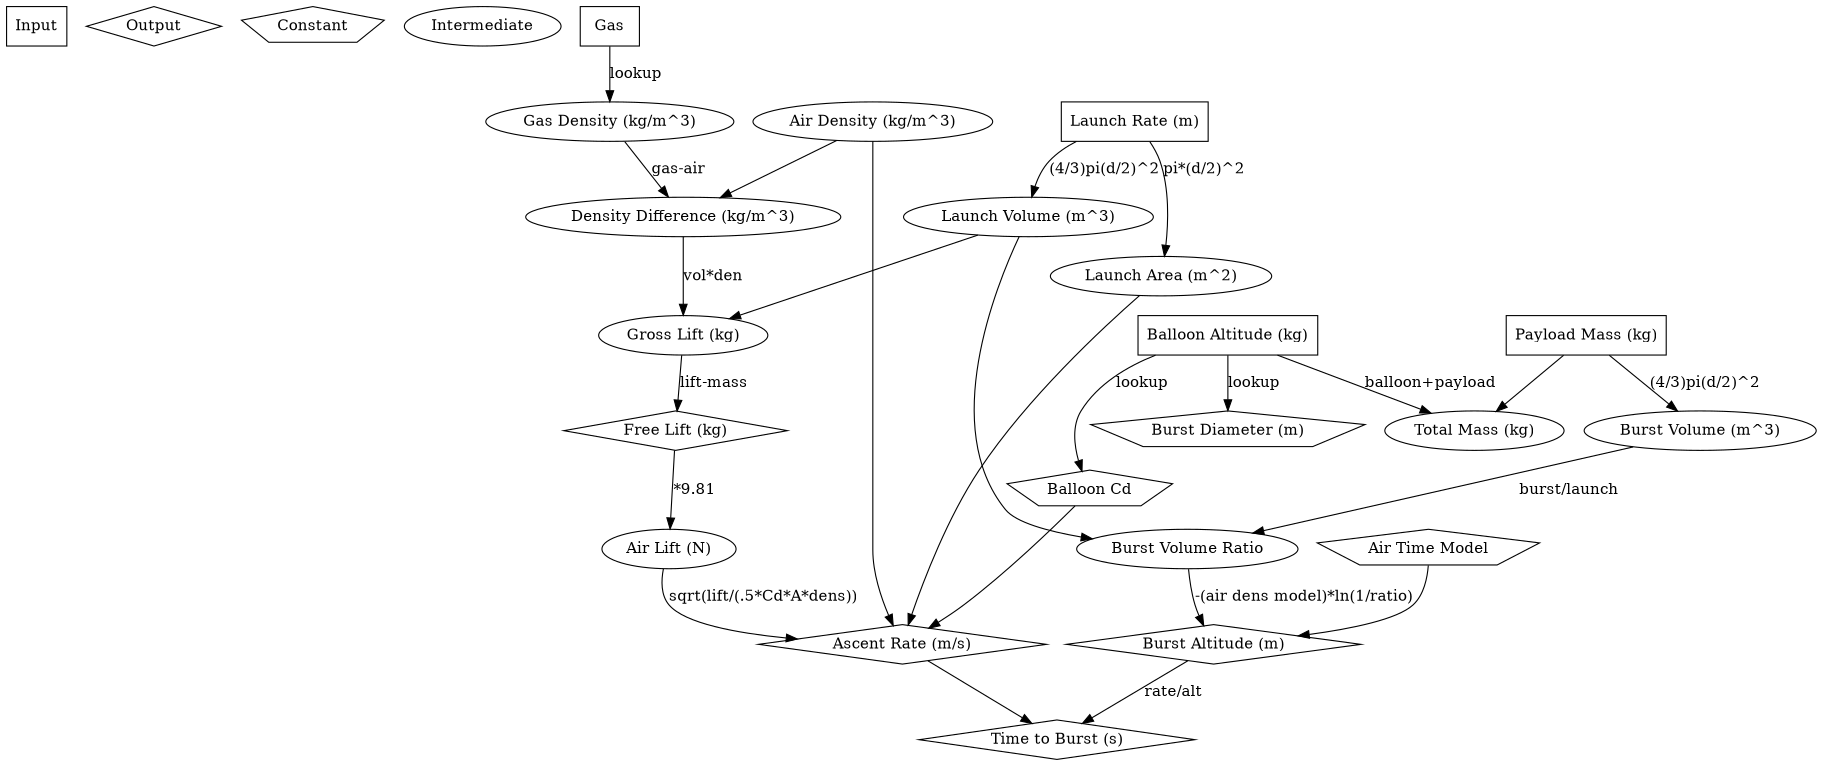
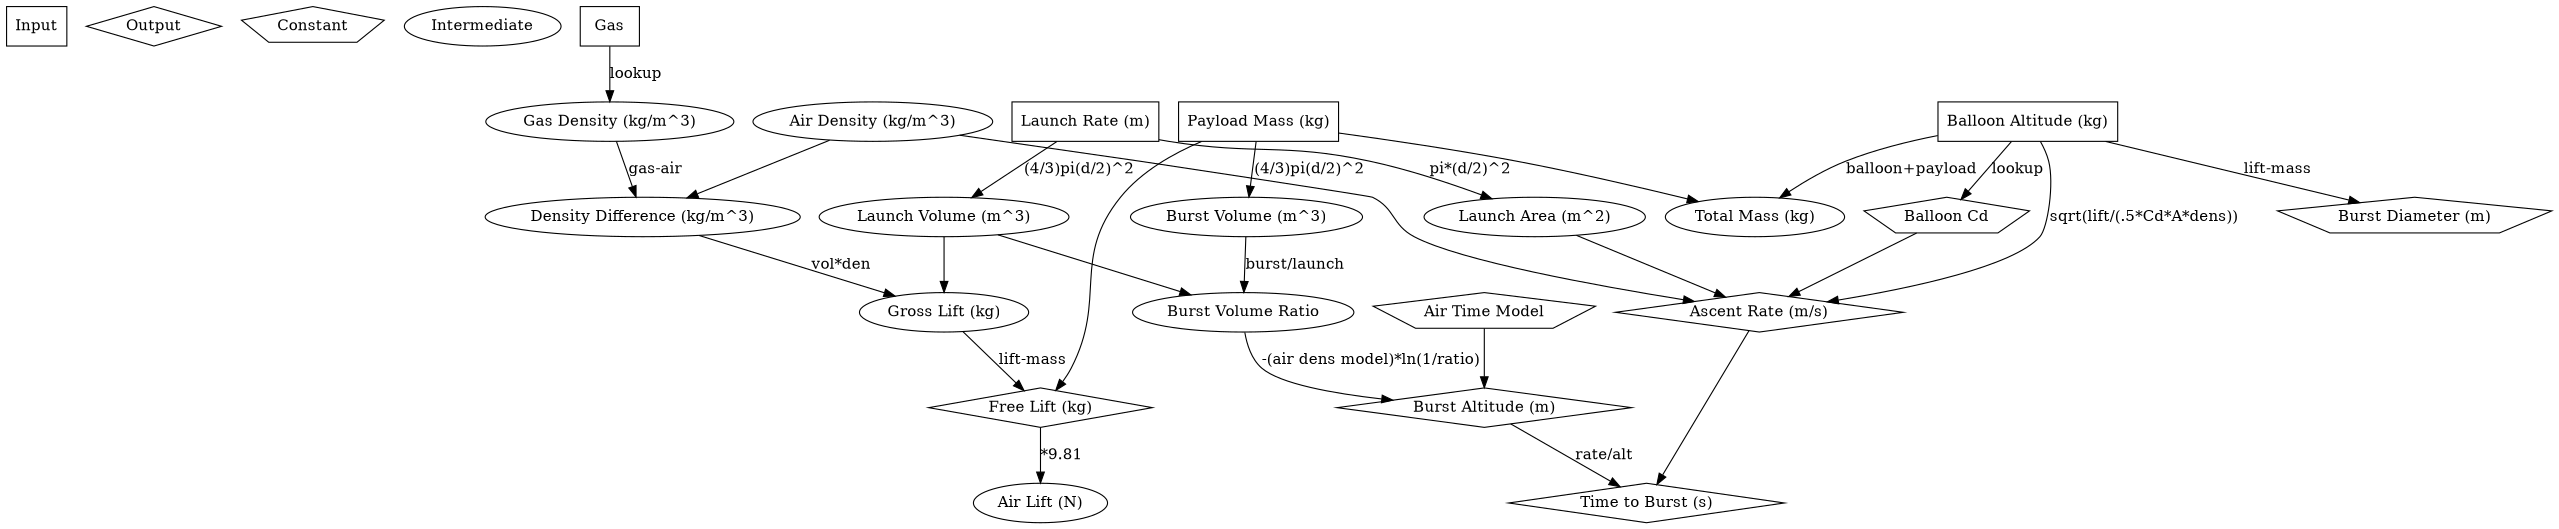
  digraph {
    node [shape=ellipse]
    Input [shape=box]
    Output [shape=diamond]
    Constant [shape=pentagon]
    Intermediate
    Gas [shape=box]
    "Gas Density (kg/m^3)"
    "Density Difference (kg/m^3)"
    n8 [label="Launch Rate (m)" shape=box]
    "Launch Volume (m^3)"
    "Launch Area (m^2)"
    "Gross Lift (kg)"
    "Burst Volume Ratio"
    "Ascent Rate (m/s)" [shape=diamond]
    n14 [label="Balloon Altitude (kg)" shape=box]
    "Balloon Cd" [shape=pentagon]
    "Burst Diameter (m)" [shape=pentagon]
    "Total Mass (kg)"
    "Payload Mass (kg)" [shape=box]
    "Free Lift (kg)" [shape=diamond]
    "Burst Volume (m^3)"
    n21 [label="Air Lift (N)"]
    "Time to Burst (s)" [shape=diamond]
    "Burst Altitude (m)" [shape=diamond]
    "Air Density (kg/m^3)"
    n25 [label="Air Time Model" shape=pentagon]
    Gas -> "Gas Density (kg/m^3)" [label=lookup]
    "Gas Density (kg/m^3)" -> "Density Difference (kg/m^3)" [label="gas-air"]
    "Density Difference (kg/m^3)" -> "Gross Lift (kg)" [label="vol*den"]
    n8 -> "Launch Volume (m^3)" [label="(4/3)pi(d/2)^2"]
    n8 -> "Launch Area (m^2)" [label="pi*(d/2)^2"]
    "Launch Volume (m^3)" -> "Gross Lift (kg)"
    "Launch Volume (m^3)" -> "Burst Volume Ratio"
    "Launch Area (m^2)" -> "Ascent Rate (m/s)"
    "Gross Lift (kg)" -> "Free Lift (kg)" [label="lift-mass"]
    "Burst Volume Ratio" -> "Burst Altitude (m)" [label="-(air dens model)*ln(1/ratio)"]
    "Ascent Rate (m/s)" -> "Time to Burst (s)"
    n14 -> "Balloon Cd" [label=lookup]
-   n14 -> "Burst Diameter (m)" [label=lookup]
+   n14 -> "Burst Diameter (m)" [label="lift-mass"]
    n14 -> "Total Mass (kg)" [label="balloon+payload"]
    "Balloon Cd" -> "Ascent Rate (m/s)"
    "Payload Mass (kg)" -> "Total Mass (kg)"
+   "Payload Mass (kg)" -> "Free Lift (kg)"
    "Payload Mass (kg)" -> "Burst Volume (m^3)" [label="(4/3)pi(d/2)^2"]
    "Free Lift (kg)" -> n21 [label="*9.81"]
    "Burst Volume (m^3)" -> "Burst Volume Ratio" [label="burst/launch"]
-   n21 -> "Ascent Rate (m/s)" [label="sqrt(lift/(.5*Cd*A*dens))"]
+   n14 -> "Ascent Rate (m/s)" [label="sqrt(lift/(.5*Cd*A*dens))"]
    "Burst Altitude (m)" -> "Time to Burst (s)" [label="rate/alt"]
    "Air Density (kg/m^3)" -> "Density Difference (kg/m^3)"
    "Air Density (kg/m^3)" -> "Ascent Rate (m/s)"
    n25 -> "Burst Altitude (m)"
  }
